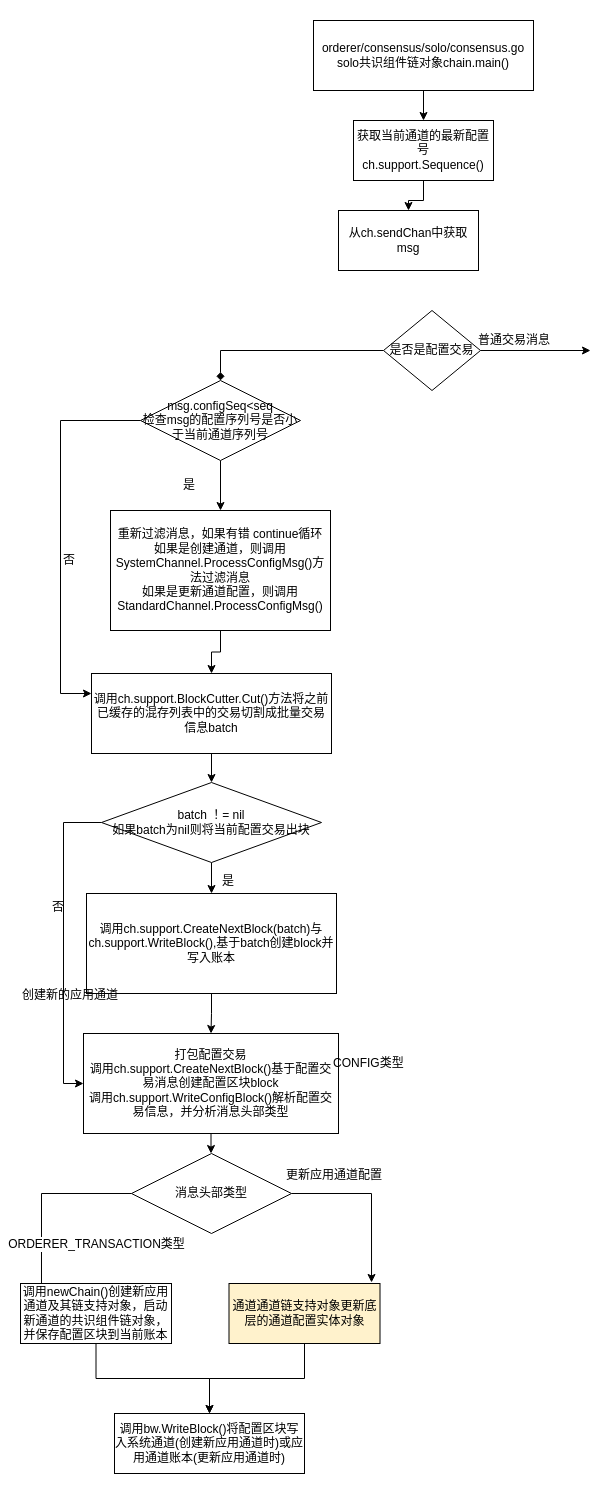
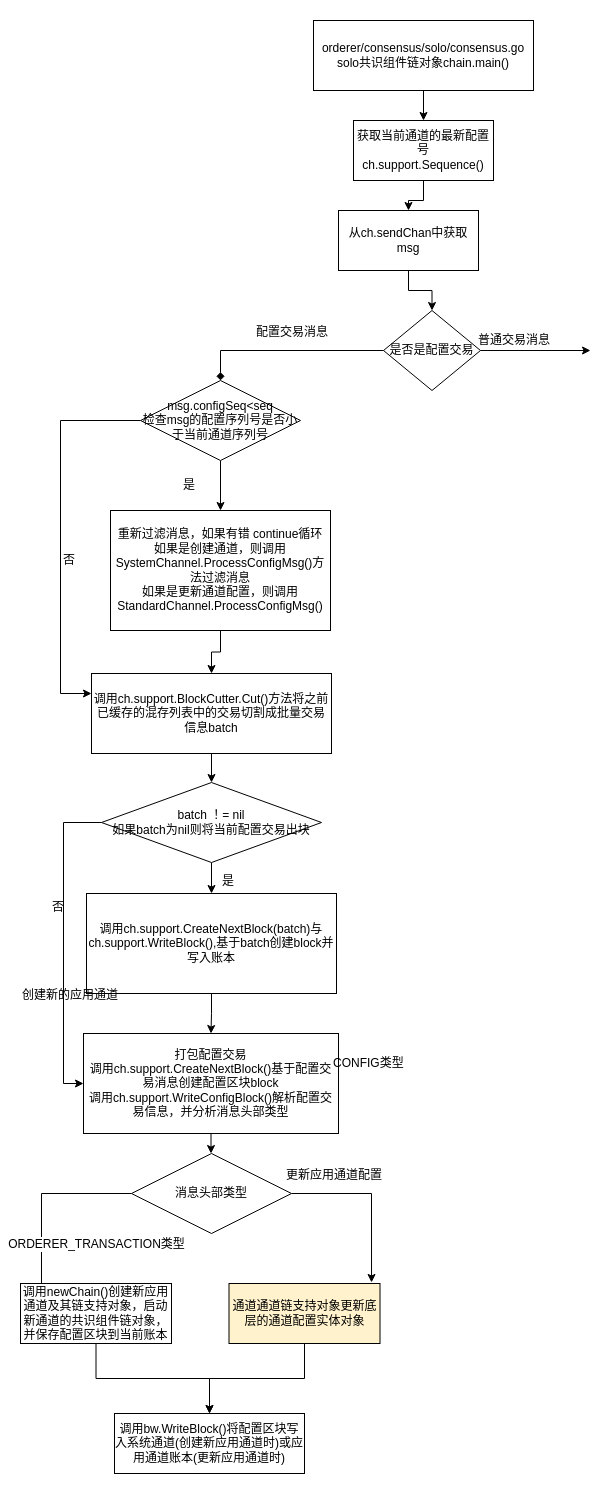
  <mxCell id="0" />
  <mxCell id="1" parent="0" />
  <mxCell id="2" value="" style="edgeStyle=orthogonalEdgeStyle;rounded=0;orthogonalLoop=1;jettySize=auto;html=1;" edge="1" parent="1" source="3" target="5"><mxGeometry relative="1" as="geometry" /></mxCell>
  <mxCell id="3" value="orderer/consensus/solo/consensus.go&lt;br&gt;solo共识组件链对象chain.main()" style="rounded=0;whiteSpace=wrap;html=1;" vertex="1" parent="1"><mxGeometry x="313" y="20" width="220" height="70" as="geometry" /></mxCell>
  <mxCell id="4" value="" style="edgeStyle=orthogonalEdgeStyle;rounded=0;orthogonalLoop=1;jettySize=auto;html=1;" edge="1" parent="1" source="5" target="7"><mxGeometry relative="1" as="geometry" /></mxCell>
  <mxCell id="5" value="获取当前通道的最新配置号&lt;br&gt;ch.support.Sequence()" style="rounded=0;whiteSpace=wrap;html=1;" vertex="1" parent="1"><mxGeometry x="353" y="120" width="140" height="60" as="geometry" /></mxCell>
+ <mxCell id="6" value="" style="edgeStyle=orthogonalEdgeStyle;rounded=0;orthogonalLoop=1;jettySize=auto;html=1;" edge="1" parent="1" source="7" target="9"><mxGeometry relative="1" as="geometry" /></mxCell>
  <mxCell id="7" value="从ch.sendChan中获取msg" style="rounded=0;whiteSpace=wrap;html=1;" vertex="1" parent="1"><mxGeometry x="338" y="210" width="140" height="60" as="geometry" /></mxCell>
  <mxCell id="8" style="edgeStyle=orthogonalEdgeStyle;rounded=0;orthogonalLoop=1;jettySize=auto;html=1;exitX=0;exitY=0.5;exitDx=0;exitDy=0;entryX=0.5;entryY=0;entryDx=0;entryDy=0;endArrow=diamond;" edge="1" parent="1" source="9" target="12"><mxGeometry relative="1" as="geometry" /></mxCell>
  <mxCell id="9" value="是否是配置交易" style="rhombus;whiteSpace=wrap;html=1;" vertex="1" parent="1"><mxGeometry x="383" y="310" width="97" height="80" as="geometry" /></mxCell>
  <mxCell id="10" style="edgeStyle=orthogonalEdgeStyle;rounded=0;orthogonalLoop=1;jettySize=auto;html=1;exitX=0.5;exitY=1;exitDx=0;exitDy=0;entryX=0.5;entryY=0;entryDx=0;entryDy=0;" edge="1" parent="1" source="12" target="14"><mxGeometry relative="1" as="geometry" /></mxCell>
  <mxCell id="11" style="edgeStyle=orthogonalEdgeStyle;rounded=0;orthogonalLoop=1;jettySize=auto;html=1;exitX=0;exitY=0.5;exitDx=0;exitDy=0;entryX=0;entryY=0.25;entryDx=0;entryDy=0;" edge="1" parent="1" source="12" target="17"><mxGeometry relative="1" as="geometry"><Array as="points"><mxPoint x="60" y="420" /><mxPoint x="60" y="693" /></Array></mxGeometry></mxCell>
  <mxCell id="12" value="msg.configSeq&amp;lt;seq&lt;br&gt;检查msg的配置序列号是否小于当前通道序列号" style="rhombus;whiteSpace=wrap;html=1;" vertex="1" parent="1"><mxGeometry x="140" y="380" width="160" height="80" as="geometry" /></mxCell>
  <mxCell id="13" value="" style="edgeStyle=orthogonalEdgeStyle;rounded=0;orthogonalLoop=1;jettySize=auto;html=1;" edge="1" parent="1" source="14" target="17"><mxGeometry relative="1" as="geometry" /></mxCell>
  <mxCell id="14" value="重新过滤消息，如果有错 continue循环&lt;br&gt;如果是创建通道，则调用SystemChannel.ProcessConfigMsg()方法过滤消息&lt;br&gt;如果是更新通道配置，则调用&lt;br&gt;StandardChannel.ProcessConfigMsg()" style="rounded=0;whiteSpace=wrap;html=1;" vertex="1" parent="1"><mxGeometry x="110" y="510" width="220" height="120" as="geometry" /></mxCell>
  <mxCell id="15" value="是" style="text;html=1;resizable=0;points=[];autosize=1;align=left;verticalAlign=top;spacingTop=-4;" vertex="1" parent="1"><mxGeometry x="181" y="475" width="30" height="20" as="geometry" /></mxCell>
  <mxCell id="16" value="" style="edgeStyle=orthogonalEdgeStyle;rounded=0;orthogonalLoop=1;jettySize=auto;html=1;" edge="1" parent="1" source="17" target="21"><mxGeometry relative="1" as="geometry" /></mxCell>
  <mxCell id="17" value="调用ch.support.BlockCutter.Cut()方法将之前已缓存的混存列表中的交易切割成批量交易信息batch" style="rounded=0;whiteSpace=wrap;html=1;" vertex="1" parent="1"><mxGeometry x="91" y="673" width="240" height="80" as="geometry" /></mxCell>
  <mxCell id="18" value="否" style="text;html=1;resizable=0;points=[];autosize=1;align=left;verticalAlign=top;spacingTop=-4;" vertex="1" parent="1"><mxGeometry x="61" y="550" width="30" height="20" as="geometry" /></mxCell>
  <mxCell id="19" value="" style="edgeStyle=orthogonalEdgeStyle;rounded=0;orthogonalLoop=1;jettySize=auto;html=1;" edge="1" parent="1" source="21" target="23"><mxGeometry relative="1" as="geometry" /></mxCell>
  <mxCell id="20" style="edgeStyle=orthogonalEdgeStyle;rounded=0;orthogonalLoop=1;jettySize=auto;html=1;exitX=0;exitY=0.5;exitDx=0;exitDy=0;entryX=0;entryY=0.5;entryDx=0;entryDy=0;" edge="1" parent="1" source="21" target="25"><mxGeometry relative="1" as="geometry" /></mxCell>
  <mxCell id="21" value="batch ！= nil&lt;br&gt;如果batch为nil则将当前配置交易出块" style="rhombus;whiteSpace=wrap;html=1;" vertex="1" parent="1"><mxGeometry x="101" y="782" width="220" height="80" as="geometry" /></mxCell>
  <mxCell id="22" value="" style="edgeStyle=orthogonalEdgeStyle;rounded=0;orthogonalLoop=1;jettySize=auto;html=1;" edge="1" parent="1" source="23" target="25"><mxGeometry relative="1" as="geometry" /></mxCell>
  <mxCell id="23" value="调用ch.support.CreateNextBlock(batch)与ch.support.WriteBlock(),基于batch创建block并写入账本" style="rounded=0;whiteSpace=wrap;html=1;" vertex="1" parent="1"><mxGeometry x="86" y="893" width="250" height="100" as="geometry" /></mxCell>
  <mxCell id="24" value="" style="edgeStyle=orthogonalEdgeStyle;rounded=0;orthogonalLoop=1;jettySize=auto;html=1;" edge="1" parent="1" source="25" target="31"><mxGeometry relative="1" as="geometry" /></mxCell>
  <mxCell id="25" value="打包配置交易&lt;br&gt;调用ch.support.CreateNextBlock()基于配置交易消息创建配置区块block&lt;br&gt;调用ch.support.WriteConfigBlock()解析配置交易信息，并分析消息头部类型" style="rounded=0;whiteSpace=wrap;html=1;" vertex="1" parent="1"><mxGeometry x="83" y="1033" width="255" height="100" as="geometry" /></mxCell>
  <mxCell id="26" value="是" style="text;html=1;resizable=0;points=[];autosize=1;align=left;verticalAlign=top;spacingTop=-4;" vertex="1" parent="1"><mxGeometry x="220" y="871" width="30" height="20" as="geometry" /></mxCell>
  <mxCell id="27" value="否" style="text;html=1;resizable=0;points=[];autosize=1;align=left;verticalAlign=top;spacingTop=-4;" vertex="1" parent="1"><mxGeometry x="50" y="897" width="30" height="20" as="geometry" /></mxCell>
  <mxCell id="28" style="edgeStyle=orthogonalEdgeStyle;rounded=0;orthogonalLoop=1;jettySize=auto;html=1;exitX=0;exitY=0.5;exitDx=0;exitDy=0;entryX=0.139;entryY=0.167;entryDx=0;entryDy=0;entryPerimeter=0;" edge="1" parent="1" source="31" target="33"><mxGeometry relative="1" as="geometry" /></mxCell>
  <mxCell id="29" value="ORDERER_TRANSACTION类型" style="text;html=1;resizable=0;points=[];align=center;verticalAlign=middle;labelBackgroundColor=#ffffff;" vertex="1" connectable="0" parent="28"><mxGeometry x="0.442" y="3" relative="1" as="geometry"><mxPoint x="51.5" y="3" as="offset" /></mxGeometry></mxCell>
  <mxCell id="30" style="edgeStyle=orthogonalEdgeStyle;rounded=0;orthogonalLoop=1;jettySize=auto;html=1;exitX=1;exitY=0.5;exitDx=0;exitDy=0;entryX=0.944;entryY=-0.017;entryDx=0;entryDy=0;entryPerimeter=0;" edge="1" parent="1" source="31" target="35"><mxGeometry relative="1" as="geometry" /></mxCell>
  <mxCell id="31" value="消息头部类型" style="rhombus;whiteSpace=wrap;html=1;" vertex="1" parent="1"><mxGeometry x="131" y="1153" width="160" height="80" as="geometry" /></mxCell>
  <mxCell id="32" style="edgeStyle=orthogonalEdgeStyle;rounded=0;orthogonalLoop=1;jettySize=auto;html=1;exitX=0.5;exitY=1;exitDx=0;exitDy=0;entryX=0.5;entryY=0;entryDx=0;entryDy=0;" edge="1" parent="1" source="33" target="39"><mxGeometry relative="1" as="geometry" /></mxCell>
  <mxCell id="33" value="调用newChain()创建新应用通道及其链支持对象，启动新通道的共识组件链对象，并保存配置区块到当前账本" style="rounded=0;whiteSpace=wrap;html=1;" vertex="1" parent="1"><mxGeometry x="20" y="1283" width="151" height="60" as="geometry" /></mxCell>
  <mxCell id="34" style="edgeStyle=orthogonalEdgeStyle;rounded=0;orthogonalLoop=1;jettySize=auto;html=1;exitX=0.5;exitY=1;exitDx=0;exitDy=0;entryX=0.5;entryY=0;entryDx=0;entryDy=0;" edge="1" parent="1" source="35" target="39"><mxGeometry relative="1" as="geometry" /></mxCell>
  <mxCell id="35" value="通道通道链支持对象更新底层的通道配置实体对象" style="rounded=0;whiteSpace=wrap;html=1;fillColor=#fff2cc;" vertex="1" parent="1"><mxGeometry x="228.5" y="1283" width="151" height="60" as="geometry" /></mxCell>
  <mxCell id="36" value="创建新的应用通道" style="text;html=1;resizable=0;points=[];autosize=1;align=left;verticalAlign=top;spacingTop=-4;" vertex="1" parent="1"><mxGeometry x="20" y="985" width="110" height="20" as="geometry" /></mxCell>
  <mxCell id="37" value="更新应用通道配置" style="text;html=1;resizable=0;points=[];autosize=1;align=left;verticalAlign=top;spacingTop=-4;" vertex="1" parent="1"><mxGeometry x="284" y="1165" width="110" height="20" as="geometry" /></mxCell>
  <mxCell id="38" value="CONFIG类型" style="text;html=1;resizable=0;points=[];autosize=1;align=left;verticalAlign=top;spacingTop=-4;" vertex="1" parent="1"><mxGeometry x="331" y="1053" width="90" height="20" as="geometry" /></mxCell>
  <mxCell id="39" value="调用bw.WriteBlock()将配置区块写入系统通道(创建新应用通道时)或应用通道账本(更新应用通道时)" style="rounded=0;whiteSpace=wrap;html=1;" vertex="1" parent="1"><mxGeometry x="114" y="1413" width="190" height="60" as="geometry" /></mxCell>
+ <mxCell id="40" value="配置交易消息" style="text;html=1;resizable=0;points=[];autosize=1;align=left;verticalAlign=top;spacingTop=-4;" vertex="1" parent="1"><mxGeometry x="254" y="322" width="90" height="20" as="geometry" /></mxCell>
  <mxCell id="41" value="" style="endArrow=classic;html=1;exitX=1;exitY=0.5;exitDx=0;exitDy=0;" edge="1" parent="1" source="9"><mxGeometry width="50" height="50" relative="1" as="geometry"><mxPoint x="490" y="380" as="sourcePoint" /><mxPoint x="590" y="350" as="targetPoint" /></mxGeometry></mxCell>
  <mxCell id="42" value="普通交易消息" style="text;html=1;resizable=0;points=[];autosize=1;align=left;verticalAlign=top;spacingTop=-4;" vertex="1" parent="1"><mxGeometry x="476" y="330" width="90" height="20" as="geometry" /></mxCell>
